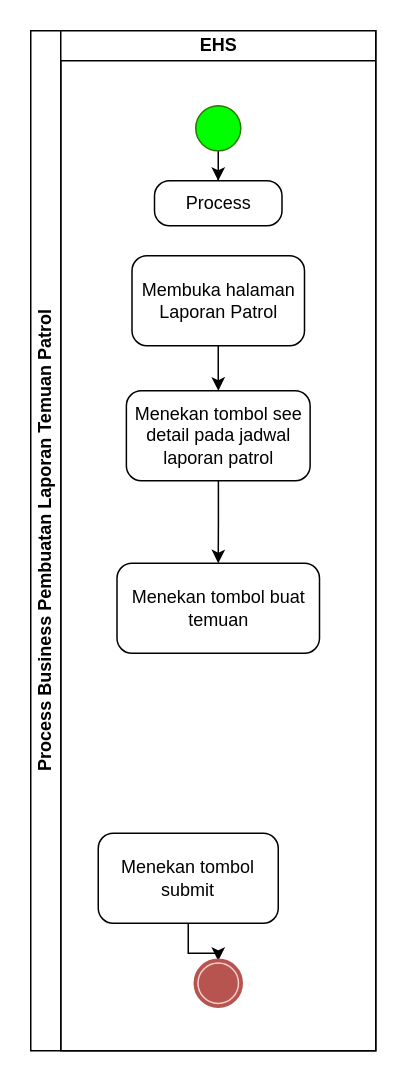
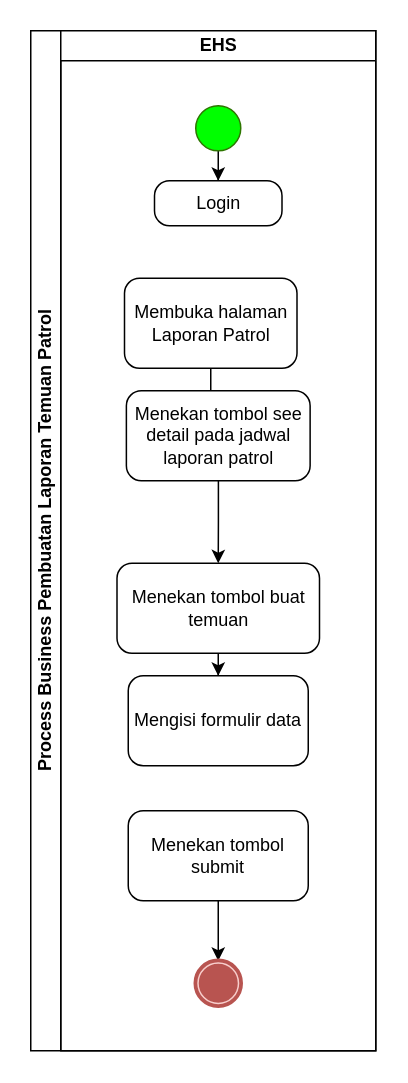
  <mxCell id="0" />
  <mxCell id="1" parent="0" />
  <mxCell id="2" value="Process Business Pembuatan Laporan Temuan Patrol" style="swimlane;html=1;childLayout=stackLayout;resizeParent=1;resizeParentMax=0;startSize=20;horizontal=0;horizontalStack=1;whiteSpace=wrap;" vertex="1" parent="1"><mxGeometry x="20" y="20" width="230" height="680" as="geometry"><mxRectangle x="210" y="20" width="40" height="190" as="alternateBounds" /></mxGeometry></mxCell>
  <mxCell id="3" value="EHS" style="swimlane;html=1;startSize=20;" vertex="1" parent="2"><mxGeometry x="20" width="210" height="680" as="geometry"><mxRectangle x="20" width="40" height="480" as="alternateBounds" /></mxGeometry></mxCell>
- <mxCell id="4" value="Process" style="points=[[0.25,0,0],[0.5,0,0],[0.75,0,0],[1,0.25,0],[1,0.5,0],[1,0.75,0],[0.75,1,0],[0.5,1,0],[0.25,1,0],[0,0.75,0],[0,0.5,0],[0,0.25,0]];shape=mxgraph.bpmn.task;whiteSpace=wrap;rectStyle=rounded;size=10;html=1;container=1;expand=0;collapsible=0;taskMarker=abstract;" vertex="1" parent="3"><mxGeometry x="62.5" y="100" width="85" height="30" as="geometry" /></mxCell>
+ <mxCell id="4" value="Login" style="points=[[0.25,0,0],[0.5,0,0],[0.75,0,0],[1,0.25,0],[1,0.5,0],[1,0.75,0],[0.75,1,0],[0.5,1,0],[0.25,1,0],[0,0.75,0],[0,0.5,0],[0,0.25,0]];shape=mxgraph.bpmn.task;whiteSpace=wrap;rectStyle=rounded;size=10;html=1;container=1;expand=0;collapsible=0;taskMarker=abstract;" vertex="1" parent="3"><mxGeometry x="62.5" y="100" width="85" height="30" as="geometry" /></mxCell>
  <mxCell id="5" style="edgeStyle=orthogonalEdgeStyle;rounded=0;orthogonalLoop=1;jettySize=auto;html=1;" edge="1" parent="3" source="6" target="8"><mxGeometry relative="1" as="geometry" /></mxCell>
- <mxCell id="6" value="Membuka halaman Laporan Patrol" style="points=[[0.25,0,0],[0.5,0,0],[0.75,0,0],[1,0.25,0],[1,0.5,0],[1,0.75,0],[0.75,1,0],[0.5,1,0],[0.25,1,0],[0,0.75,0],[0,0.5,0],[0,0.25,0]];shape=mxgraph.bpmn.task;whiteSpace=wrap;rectStyle=rounded;size=10;html=1;container=1;expand=0;collapsible=0;taskMarker=abstract;" vertex="1" parent="3"><mxGeometry x="47.5" y="150" width="115" height="60" as="geometry" /></mxCell>
+ <mxCell id="6" value="Membuka halaman Laporan Patrol" style="points=[[0.25,0,0],[0.5,0,0],[0.75,0,0],[1,0.25,0],[1,0.5,0],[1,0.75,0],[0.75,1,0],[0.5,1,0],[0.25,1,0],[0,0.75,0],[0,0.5,0],[0,0.25,0]];shape=mxgraph.bpmn.task;whiteSpace=wrap;rectStyle=rounded;size=10;html=1;container=1;expand=0;collapsible=0;taskMarker=abstract;" vertex="1" parent="3"><mxGeometry x="42.5" y="165" width="115" height="60" as="geometry" /></mxCell>
  <mxCell id="7" style="edgeStyle=orthogonalEdgeStyle;rounded=0;orthogonalLoop=1;jettySize=auto;html=1;" edge="1" parent="3" source="8" target="12"><mxGeometry relative="1" as="geometry" /></mxCell>
  <mxCell id="8" value="Menekan tombol see detail pada jadwal laporan patrol" style="points=[[0.25,0,0],[0.5,0,0],[0.75,0,0],[1,0.25,0],[1,0.5,0],[1,0.75,0],[0.75,1,0],[0.5,1,0],[0.25,1,0],[0,0.75,0],[0,0.5,0],[0,0.25,0]];shape=mxgraph.bpmn.task;whiteSpace=wrap;rectStyle=rounded;size=10;html=1;container=1;expand=0;collapsible=0;taskMarker=abstract;" vertex="1" parent="3"><mxGeometry x="43.75" y="240" width="122.5" height="60" as="geometry" /></mxCell>
  <mxCell id="9" style="edgeStyle=orthogonalEdgeStyle;rounded=0;orthogonalLoop=1;jettySize=auto;html=1;" edge="1" parent="3" source="10" target="4"><mxGeometry relative="1" as="geometry" /></mxCell>
  <mxCell id="10" value="" style="points=[[0.145,0.145,0],[0.5,0,0],[0.855,0.145,0],[1,0.5,0],[0.855,0.855,0],[0.5,1,0],[0.145,0.855,0],[0,0.5,0]];shape=mxgraph.bpmn.event;html=1;verticalLabelPosition=bottom;labelBackgroundColor=#ffffff;verticalAlign=top;align=center;perimeter=ellipsePerimeter;outlineConnect=0;aspect=fixed;outline=standard;symbol=general;fillColor=#00FF00;strokeColor=#2D7600;fontColor=#ffffff;" vertex="1" parent="3"><mxGeometry x="90" y="50" width="30" height="30" as="geometry" /></mxCell>
+ <mxCell id="11" style="edgeStyle=orthogonalEdgeStyle;rounded=0;orthogonalLoop=1;jettySize=auto;html=1;" edge="1" parent="3" source="12" target="13"><mxGeometry relative="1" as="geometry" /></mxCell>
  <mxCell id="12" value="Menekan tombol buat temuan" style="points=[[0.25,0,0],[0.5,0,0],[0.75,0,0],[1,0.25,0],[1,0.5,0],[1,0.75,0],[0.75,1,0],[0.5,1,0],[0.25,1,0],[0,0.75,0],[0,0.5,0],[0,0.25,0]];shape=mxgraph.bpmn.task;whiteSpace=wrap;rectStyle=rounded;size=10;html=1;container=1;expand=0;collapsible=0;taskMarker=abstract;" vertex="1" parent="3"><mxGeometry x="37.5" y="355" width="135" height="60" as="geometry" /></mxCell>
+ <mxCell id="13" value="Mengisi formulir data" style="points=[[0.25,0,0],[0.5,0,0],[0.75,0,0],[1,0.25,0],[1,0.5,0],[1,0.75,0],[0.75,1,0],[0.5,1,0],[0.25,1,0],[0,0.75,0],[0,0.5,0],[0,0.25,0]];shape=mxgraph.bpmn.task;whiteSpace=wrap;rectStyle=rounded;size=10;html=1;container=1;expand=0;collapsible=0;taskMarker=abstract;" vertex="1" parent="3"><mxGeometry x="45" y="430" width="120" height="60" as="geometry" /></mxCell>
  <mxCell id="14" style="edgeStyle=orthogonalEdgeStyle;rounded=0;orthogonalLoop=1;jettySize=auto;html=1;" edge="1" parent="3" source="15" target="16"><mxGeometry relative="1" as="geometry" /></mxCell>
- <mxCell id="15" value="Menekan tombol submit" style="points=[[0.25,0,0],[0.5,0,0],[0.75,0,0],[1,0.25,0],[1,0.5,0],[1,0.75,0],[0.75,1,0],[0.5,1,0],[0.25,1,0],[0,0.75,0],[0,0.5,0],[0,0.25,0]];shape=mxgraph.bpmn.task;whiteSpace=wrap;rectStyle=rounded;size=10;html=1;container=1;expand=0;collapsible=0;taskMarker=abstract;" vertex="1" parent="3"><mxGeometry x="25" y="535" width="120" height="60" as="geometry" /></mxCell>
+ <mxCell id="15" value="Menekan tombol submit" style="points=[[0.25,0,0],[0.5,0,0],[0.75,0,0],[1,0.25,0],[1,0.5,0],[1,0.75,0],[0.75,1,0],[0.5,1,0],[0.25,1,0],[0,0.75,0],[0,0.5,0],[0,0.25,0]];shape=mxgraph.bpmn.task;whiteSpace=wrap;rectStyle=rounded;size=10;html=1;container=1;expand=0;collapsible=0;taskMarker=abstract;" vertex="1" parent="3"><mxGeometry x="45" y="520" width="120" height="60" as="geometry" /></mxCell>
  <mxCell id="16" value="" style="points=[[0.145,0.145,0],[0.5,0,0],[0.855,0.145,0],[1,0.5,0],[0.855,0.855,0],[0.5,1,0],[0.145,0.855,0],[0,0.5,0]];shape=mxgraph.bpmn.event;html=1;verticalLabelPosition=bottom;labelBackgroundColor=#ffffff;verticalAlign=top;align=center;perimeter=ellipsePerimeter;outlineConnect=0;aspect=fixed;outline=end;symbol=terminate;fillColor=#f8cecc;strokeColor=#b85450;gradientColor=#ea6b66;" vertex="1" parent="3"><mxGeometry x="90" y="620" width="30" height="30" as="geometry" /></mxCell>
